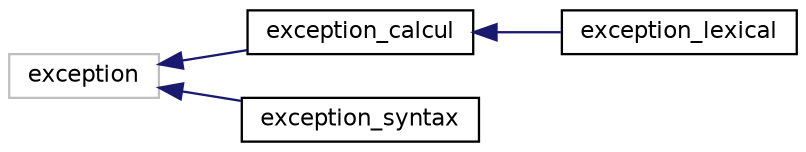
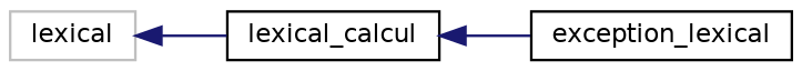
  digraph {
    rankdir=LR
    node [color=black fillcolor=white fontname=Helvetica fontsize=10 shape=record style=filled]
    edge [color=midnightblue dir=back fontname=Helvetica fontsize=10 labelfontname=Helvetica labelfontsize=10 style=solid]
-   n1 [color=grey75 height=0.2 label=exception width=0.4]
-   n2 [height=0.2 label=exception_calcul width=0.4]
-   n3 [height=0.2 label=exception_syntax width=0.4]
+   n1 [color=grey75 height=0.2 label=lexical width=0.4]
+   n2 [height=0.2 label=lexical_calcul width=0.4]
    n4 [height=0.2 label=exception_lexical width=0.4]
    n1 -> n2
-   n1 -> n3
    n2 -> n4
  }
